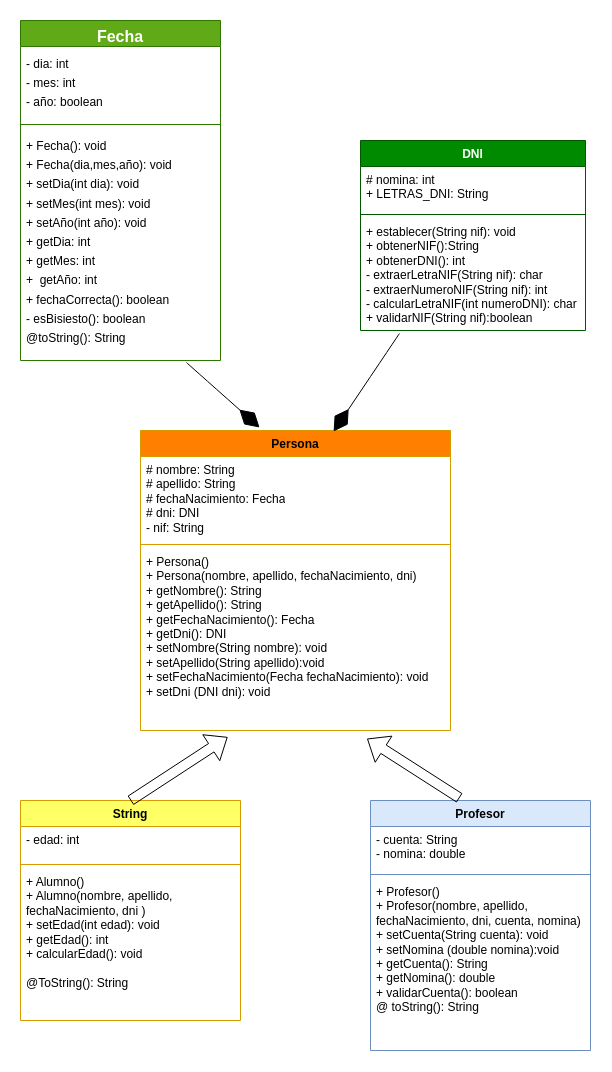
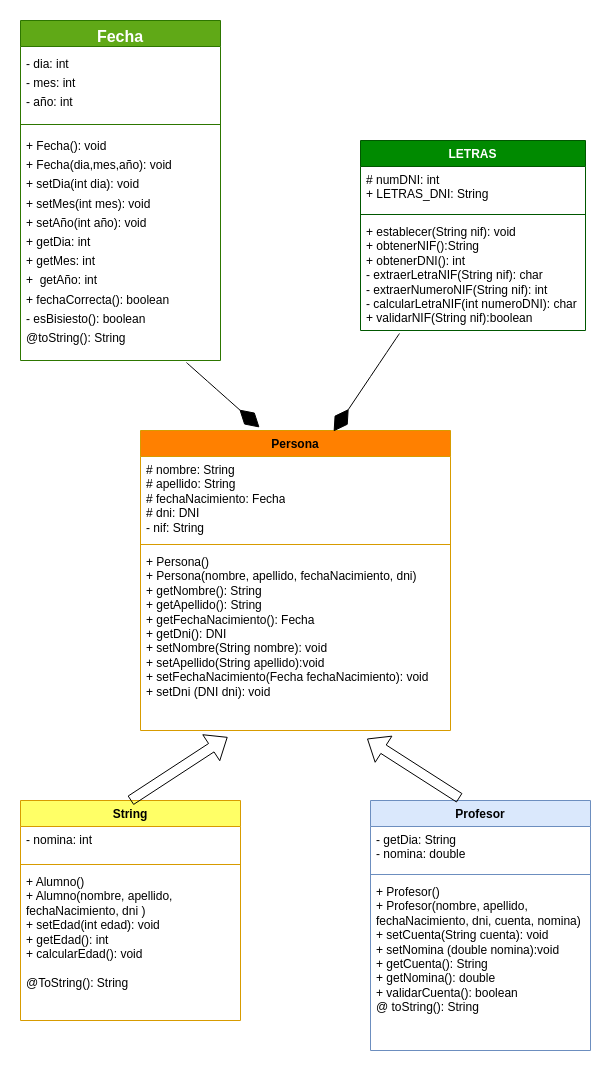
  <mxCell id="0" />
  <mxCell id="1" parent="0" />
  <mxCell id="2" value="Fecha" style="swimlane;fontStyle=1;align=center;verticalAlign=top;childLayout=stackLayout;horizontal=1;startSize=26;horizontalStack=0;resizeParent=1;resizeParentMax=0;resizeLast=0;collapsible=1;marginBottom=0;whiteSpace=wrap;html=1;fontSize=16;fillColor=#60a917;fontColor=#ffffff;strokeColor=#2D7600;" parent="1" vertex="1"><mxGeometry x="20" y="20" width="200" height="340" as="geometry" /></mxCell>
- <mxCell id="3" value="&lt;font style=&quot;font-size: 12px;&quot;&gt;- dia: int&lt;br&gt;- mes: int&amp;nbsp;&lt;br&gt;- año: boolean&lt;/font&gt;" style="text;strokeColor=none;fillColor=none;align=left;verticalAlign=top;spacingLeft=4;spacingRight=4;overflow=hidden;rotatable=0;points=[[0,0.5],[1,0.5]];portConstraint=eastwest;whiteSpace=wrap;html=1;fontSize=16;" parent="2" vertex="1"><mxGeometry y="26" width="200" height="74" as="geometry" /></mxCell>
+ <mxCell id="3" value="&lt;font style=&quot;font-size: 12px;&quot;&gt;- dia: int&lt;br&gt;- mes: int&amp;nbsp;&lt;br&gt;- año: int&lt;/font&gt;" style="text;strokeColor=none;fillColor=none;align=left;verticalAlign=top;spacingLeft=4;spacingRight=4;overflow=hidden;rotatable=0;points=[[0,0.5],[1,0.5]];portConstraint=eastwest;whiteSpace=wrap;html=1;fontSize=16;" parent="2" vertex="1"><mxGeometry y="26" width="200" height="74" as="geometry" /></mxCell>
  <mxCell id="4" value="" style="line;strokeWidth=1;fillColor=none;align=left;verticalAlign=middle;spacingTop=-1;spacingLeft=3;spacingRight=3;rotatable=0;labelPosition=right;points=[];portConstraint=eastwest;strokeColor=inherit;fontSize=16;" parent="2" vertex="1"><mxGeometry y="100" width="200" height="8" as="geometry" /></mxCell>
  <mxCell id="5" value="&lt;span style=&quot;font-size: 12px;&quot;&gt;+ Fecha(): void&lt;br&gt;+ Fecha(dia,mes,año): void&lt;br&gt;+ setDia(int dia): void&amp;nbsp;&lt;br&gt;+ setMes(int mes): void&lt;br&gt;+ setAño(int año): void&lt;br&gt;+ getDia: int&lt;br&gt;+ getMes: int&lt;br&gt;+&amp;nbsp; getAño: int&lt;br&gt;+ fechaCorrecta(): boolean&lt;br&gt;- esBisiesto(): boolean&lt;br&gt;@toString(): String&lt;br&gt;&lt;br&gt;&lt;/span&gt;" style="text;strokeColor=none;fillColor=none;align=left;verticalAlign=top;spacingLeft=4;spacingRight=4;overflow=hidden;rotatable=0;points=[[0,0.5],[1,0.5]];portConstraint=eastwest;whiteSpace=wrap;html=1;fontSize=16;" parent="2" vertex="1"><mxGeometry y="108" width="200" height="232" as="geometry" /></mxCell>
- <mxCell id="6" value="DNI" style="swimlane;fontStyle=1;align=center;verticalAlign=top;childLayout=stackLayout;horizontal=1;startSize=26;horizontalStack=0;resizeParent=1;resizeParentMax=0;resizeLast=0;collapsible=1;marginBottom=0;whiteSpace=wrap;html=1;fillColor=#008a00;fontColor=#ffffff;strokeColor=#005700;" parent="1" vertex="1"><mxGeometry x="360" y="140" width="225" height="190" as="geometry"><mxRectangle x="510" y="590" width="60" height="30" as="alternateBounds" /></mxGeometry></mxCell>
- <mxCell id="7" value="# nomina: int&lt;br&gt;+ LETRAS_DNI: String" style="text;strokeColor=none;fillColor=none;align=left;verticalAlign=top;spacingLeft=4;spacingRight=4;overflow=hidden;rotatable=0;points=[[0,0.5],[1,0.5]];portConstraint=eastwest;whiteSpace=wrap;html=1;" parent="6" vertex="1"><mxGeometry y="26" width="225" height="44" as="geometry" /></mxCell>
+ <mxCell id="6" value="LETRAS" style="swimlane;fontStyle=1;align=center;verticalAlign=top;childLayout=stackLayout;horizontal=1;startSize=26;horizontalStack=0;resizeParent=1;resizeParentMax=0;resizeLast=0;collapsible=1;marginBottom=0;whiteSpace=wrap;html=1;fillColor=#008a00;fontColor=#ffffff;strokeColor=#005700;" parent="1" vertex="1"><mxGeometry x="360" y="140" width="225" height="190" as="geometry"><mxRectangle x="510" y="590" width="60" height="30" as="alternateBounds" /></mxGeometry></mxCell>
+ <mxCell id="7" value="# numDNI: int&lt;br&gt;+ LETRAS_DNI: String" style="text;strokeColor=none;fillColor=none;align=left;verticalAlign=top;spacingLeft=4;spacingRight=4;overflow=hidden;rotatable=0;points=[[0,0.5],[1,0.5]];portConstraint=eastwest;whiteSpace=wrap;html=1;" parent="6" vertex="1"><mxGeometry y="26" width="225" height="44" as="geometry" /></mxCell>
  <mxCell id="8" value="" style="line;strokeWidth=1;fillColor=none;align=left;verticalAlign=middle;spacingTop=-1;spacingLeft=3;spacingRight=3;rotatable=0;labelPosition=right;points=[];portConstraint=eastwest;strokeColor=inherit;" parent="6" vertex="1"><mxGeometry y="70" width="225" height="8" as="geometry" /></mxCell>
  <mxCell id="9" value="+ establecer(String nif): void&lt;br&gt;+ obtenerNIF():String&lt;br&gt;+ obtenerDNI(): int&lt;br&gt;- extraerLetraNIF(String nif): char&lt;br&gt;- extraerNumeroNIF(String nif): int&lt;br&gt;- calcularLetraNIF(int numeroDNI): char&lt;br&gt;+ validarNIF(String nif):boolean" style="text;strokeColor=none;fillColor=none;align=left;verticalAlign=top;spacingLeft=4;spacingRight=4;overflow=hidden;rotatable=0;points=[[0,0.5],[1,0.5]];portConstraint=eastwest;whiteSpace=wrap;html=1;" parent="6" vertex="1"><mxGeometry y="78" width="225" height="112" as="geometry" /></mxCell>
  <mxCell id="10" value="Persona" style="swimlane;fontStyle=1;align=center;verticalAlign=top;childLayout=stackLayout;horizontal=1;startSize=26;horizontalStack=0;resizeParent=1;resizeParentMax=0;resizeLast=0;collapsible=1;marginBottom=0;whiteSpace=wrap;html=1;fillColor=#FF8000;strokeColor=#d79b00;" parent="1" vertex="1"><mxGeometry x="140" y="430" width="310" height="300" as="geometry" /></mxCell>
  <mxCell id="11" value="# nombre: String&lt;br&gt;# apellido: String&lt;br&gt;# fechaNacimiento: Fecha&lt;br&gt;# dni: DNI&lt;br&gt;- nif: String" style="text;strokeColor=none;fillColor=none;align=left;verticalAlign=top;spacingLeft=4;spacingRight=4;overflow=hidden;rotatable=0;points=[[0,0.5],[1,0.5]];portConstraint=eastwest;whiteSpace=wrap;html=1;" parent="10" vertex="1"><mxGeometry y="26" width="310" height="84" as="geometry" /></mxCell>
  <mxCell id="12" value="" style="line;strokeWidth=1;fillColor=none;align=left;verticalAlign=middle;spacingTop=-1;spacingLeft=3;spacingRight=3;rotatable=0;labelPosition=right;points=[];portConstraint=eastwest;strokeColor=inherit;" parent="10" vertex="1"><mxGeometry y="110" width="310" height="8" as="geometry" /></mxCell>
  <mxCell id="13" value="+ Persona()&lt;br&gt;+ Persona(nombre, apellido, fechaNacimiento, dni)&lt;br&gt;+ getNombre(): String&lt;br&gt;+ getApellido(): String&lt;br&gt;+ getFechaNacimiento(): Fecha&lt;br&gt;+ getDni(): DNI&amp;nbsp;&lt;br&gt;+ setNombre(String nombre): void&lt;br&gt;+ setApellido(String apellido):void&lt;br&gt;+ setFechaNacimiento(Fecha fechaNacimiento): void&lt;br&gt;+ setDni (DNI dni): void" style="text;strokeColor=none;fillColor=none;align=left;verticalAlign=top;spacingLeft=4;spacingRight=4;overflow=hidden;rotatable=0;points=[[0,0.5],[1,0.5]];portConstraint=eastwest;whiteSpace=wrap;html=1;" parent="10" vertex="1"><mxGeometry y="118" width="310" height="182" as="geometry" /></mxCell>
  <mxCell id="14" value="String" style="swimlane;fontStyle=1;align=center;verticalAlign=top;childLayout=stackLayout;horizontal=1;startSize=26;horizontalStack=0;resizeParent=1;resizeParentMax=0;resizeLast=0;collapsible=1;marginBottom=0;whiteSpace=wrap;html=1;fillColor=#FFFF66;strokeColor=#d79b00;" parent="1" vertex="1"><mxGeometry x="20" y="800" width="220" height="220" as="geometry" /></mxCell>
- <mxCell id="15" value="- edad: int" style="text;strokeColor=none;fillColor=none;align=left;verticalAlign=top;spacingLeft=4;spacingRight=4;overflow=hidden;rotatable=0;points=[[0,0.5],[1,0.5]];portConstraint=eastwest;whiteSpace=wrap;html=1;" parent="14" vertex="1"><mxGeometry y="26" width="220" height="34" as="geometry" /></mxCell>
+ <mxCell id="15" value="- nomina: int" style="text;strokeColor=none;fillColor=none;align=left;verticalAlign=top;spacingLeft=4;spacingRight=4;overflow=hidden;rotatable=0;points=[[0,0.5],[1,0.5]];portConstraint=eastwest;whiteSpace=wrap;html=1;" parent="14" vertex="1"><mxGeometry y="26" width="220" height="34" as="geometry" /></mxCell>
  <mxCell id="16" value="" style="line;strokeWidth=1;fillColor=none;align=left;verticalAlign=middle;spacingTop=-1;spacingLeft=3;spacingRight=3;rotatable=0;labelPosition=right;points=[];portConstraint=eastwest;strokeColor=inherit;" parent="14" vertex="1"><mxGeometry y="60" width="220" height="8" as="geometry" /></mxCell>
  <mxCell id="17" value="+ Alumno()&lt;br style=&quot;border-color: var(--border-color);&quot;&gt;+ Alumno(nombre, apellido, fechaNacimiento, dni )&lt;br style=&quot;border-color: var(--border-color);&quot;&gt;+ setEdad(int edad): void&lt;br style=&quot;border-color: var(--border-color);&quot;&gt;+ getEdad(): int&lt;br style=&quot;border-color: var(--border-color);&quot;&gt;+ calcularEdad(): void&lt;br&gt;&lt;br&gt;@ToString(): String" style="text;strokeColor=none;fillColor=none;align=left;verticalAlign=top;spacingLeft=4;spacingRight=4;overflow=hidden;rotatable=0;points=[[0,0.5],[1,0.5]];portConstraint=eastwest;whiteSpace=wrap;html=1;" parent="14" vertex="1"><mxGeometry y="68" width="220" height="152" as="geometry" /></mxCell>
  <mxCell id="18" value="" style="shape=flexArrow;endArrow=classic;html=1;rounded=0;exitX=0.5;exitY=0;exitDx=0;exitDy=0;entryX=0.281;entryY=1.036;entryDx=0;entryDy=0;entryPerimeter=0;" parent="1" source="14" target="13" edge="1"><mxGeometry width="50" height="50" relative="1" as="geometry"><mxPoint x="200" y="720" as="sourcePoint" /><mxPoint x="250" y="670" as="targetPoint" /></mxGeometry></mxCell>
  <mxCell id="19" value="Profesor" style="swimlane;fontStyle=1;align=center;verticalAlign=top;childLayout=stackLayout;horizontal=1;startSize=26;horizontalStack=0;resizeParent=1;resizeParentMax=0;resizeLast=0;collapsible=1;marginBottom=0;whiteSpace=wrap;html=1;fillColor=#dae8fc;strokeColor=#6c8ebf;" parent="1" vertex="1"><mxGeometry x="370" y="800" width="220" height="250" as="geometry" /></mxCell>
- <mxCell id="20" value="- cuenta: String&lt;br&gt;- nomina: double" style="text;strokeColor=none;fillColor=none;align=left;verticalAlign=top;spacingLeft=4;spacingRight=4;overflow=hidden;rotatable=0;points=[[0,0.5],[1,0.5]];portConstraint=eastwest;whiteSpace=wrap;html=1;" parent="19" vertex="1"><mxGeometry y="26" width="220" height="44" as="geometry" /></mxCell>
+ <mxCell id="20" value="- getDia: String&lt;br&gt;- nomina: double" style="text;strokeColor=none;fillColor=none;align=left;verticalAlign=top;spacingLeft=4;spacingRight=4;overflow=hidden;rotatable=0;points=[[0,0.5],[1,0.5]];portConstraint=eastwest;whiteSpace=wrap;html=1;" parent="19" vertex="1"><mxGeometry y="26" width="220" height="44" as="geometry" /></mxCell>
  <mxCell id="21" value="" style="line;strokeWidth=1;fillColor=none;align=left;verticalAlign=middle;spacingTop=-1;spacingLeft=3;spacingRight=3;rotatable=0;labelPosition=right;points=[];portConstraint=eastwest;strokeColor=inherit;" parent="19" vertex="1"><mxGeometry y="70" width="220" height="8" as="geometry" /></mxCell>
  <mxCell id="22" value="+ Profesor()&lt;br&gt;+ Profesor(nombre, apellido, fechaNacimiento, dni, cuenta, nomina)&lt;br&gt;+ setCuenta(String cuenta): void&lt;br&gt;+ setNomina (double nomina):void&lt;br&gt;+ getCuenta(): String&lt;br&gt;+ getNomina(): double&lt;br&gt;+ validarCuenta(): boolean&lt;br&gt;@ toString(): String" style="text;strokeColor=none;fillColor=none;align=left;verticalAlign=top;spacingLeft=4;spacingRight=4;overflow=hidden;rotatable=0;points=[[0,0.5],[1,0.5]];portConstraint=eastwest;whiteSpace=wrap;html=1;" parent="19" vertex="1"><mxGeometry y="78" width="220" height="172" as="geometry" /></mxCell>
  <mxCell id="23" value="" style="shape=flexArrow;endArrow=classic;html=1;rounded=0;exitX=0.405;exitY=-0.01;exitDx=0;exitDy=0;entryX=0.731;entryY=1.045;entryDx=0;entryDy=0;entryPerimeter=0;exitPerimeter=0;" parent="1" source="19" target="13" edge="1"><mxGeometry width="50" height="50" relative="1" as="geometry"><mxPoint x="280" y="770" as="sourcePoint" /><mxPoint x="415" y="694" as="targetPoint" /></mxGeometry></mxCell>
  <mxCell id="24" value="" style="endArrow=diamondThin;endFill=1;endSize=24;html=1;rounded=0;fontSize=12;curved=1;entryX=0.384;entryY=-0.01;entryDx=0;entryDy=0;entryPerimeter=0;exitX=0.83;exitY=1.009;exitDx=0;exitDy=0;exitPerimeter=0;" edge="1" parent="1" source="5" target="10"><mxGeometry width="160" relative="1" as="geometry"><mxPoint x="210" y="300" as="sourcePoint" /><mxPoint x="370" y="300" as="targetPoint" /></mxGeometry></mxCell>
  <mxCell id="25" value="" style="endArrow=diamondThin;endFill=1;endSize=24;html=1;rounded=0;fontSize=12;curved=1;entryX=0.623;entryY=0.003;entryDx=0;entryDy=0;entryPerimeter=0;exitX=0.173;exitY=1.027;exitDx=0;exitDy=0;exitPerimeter=0;" edge="1" parent="1" source="9" target="10"><mxGeometry width="160" relative="1" as="geometry"><mxPoint x="156" y="362" as="sourcePoint" /><mxPoint x="269" y="437" as="targetPoint" /></mxGeometry></mxCell>
